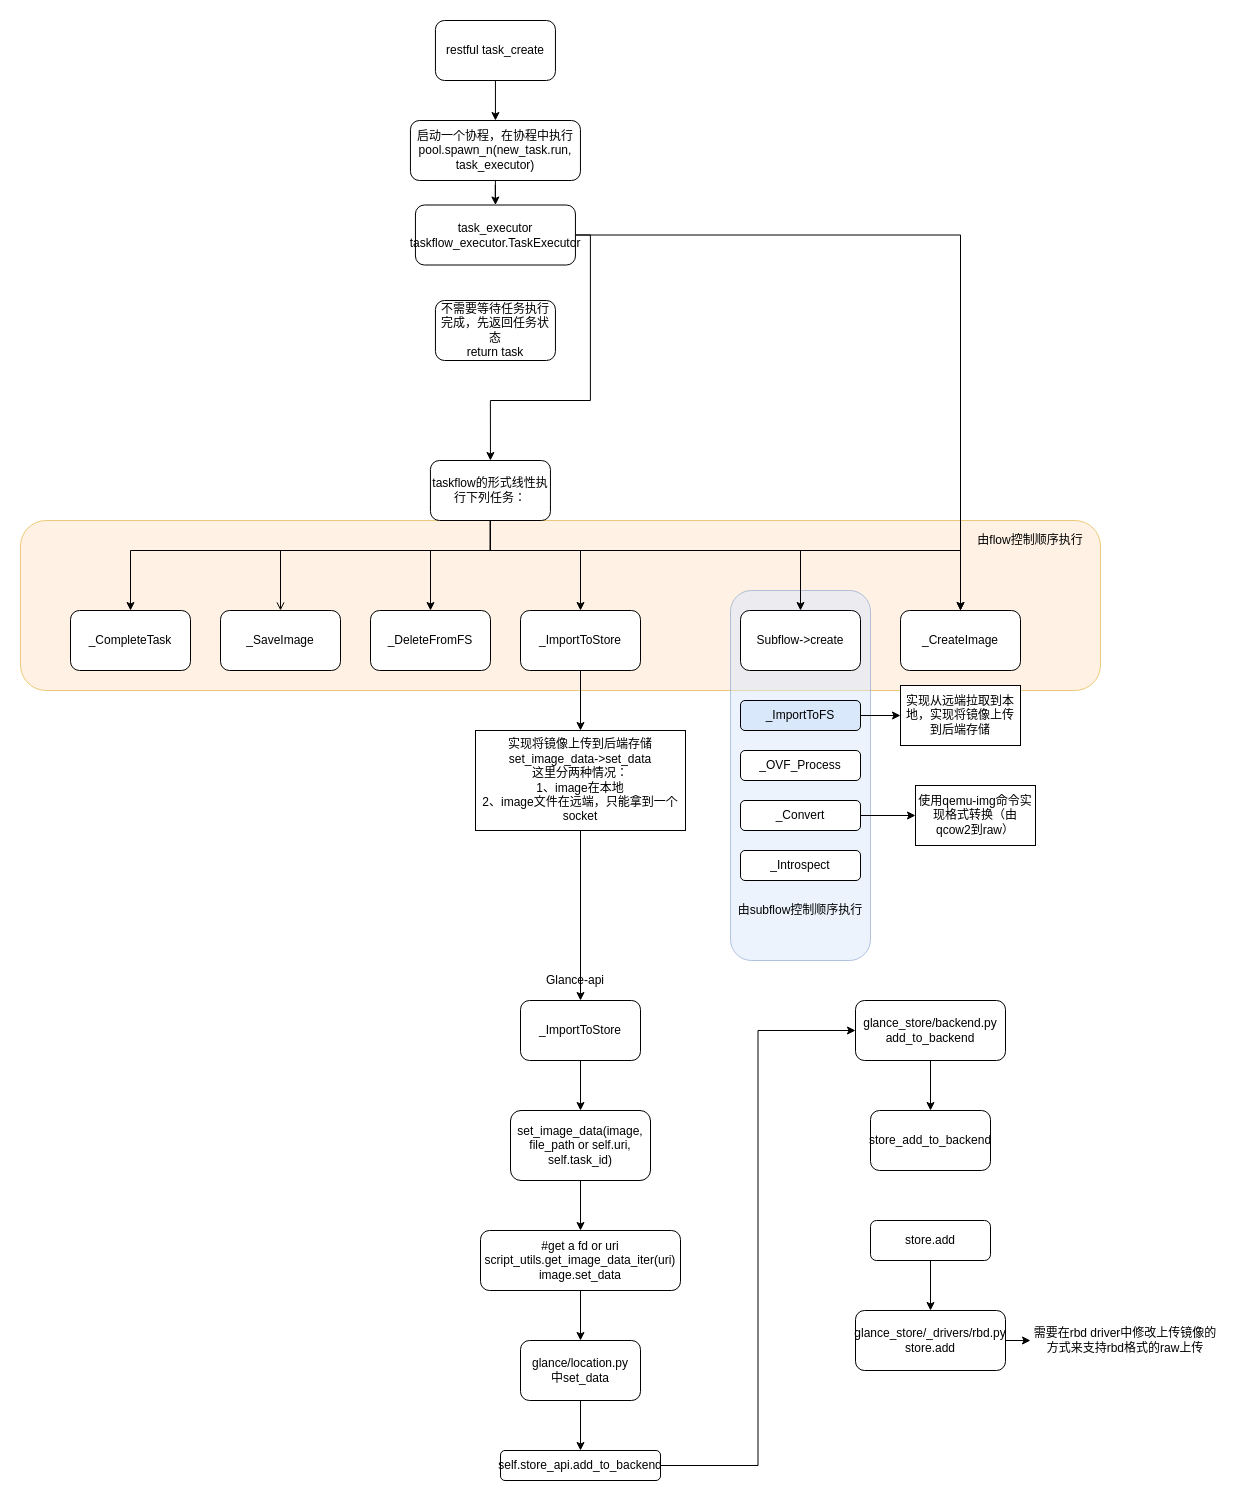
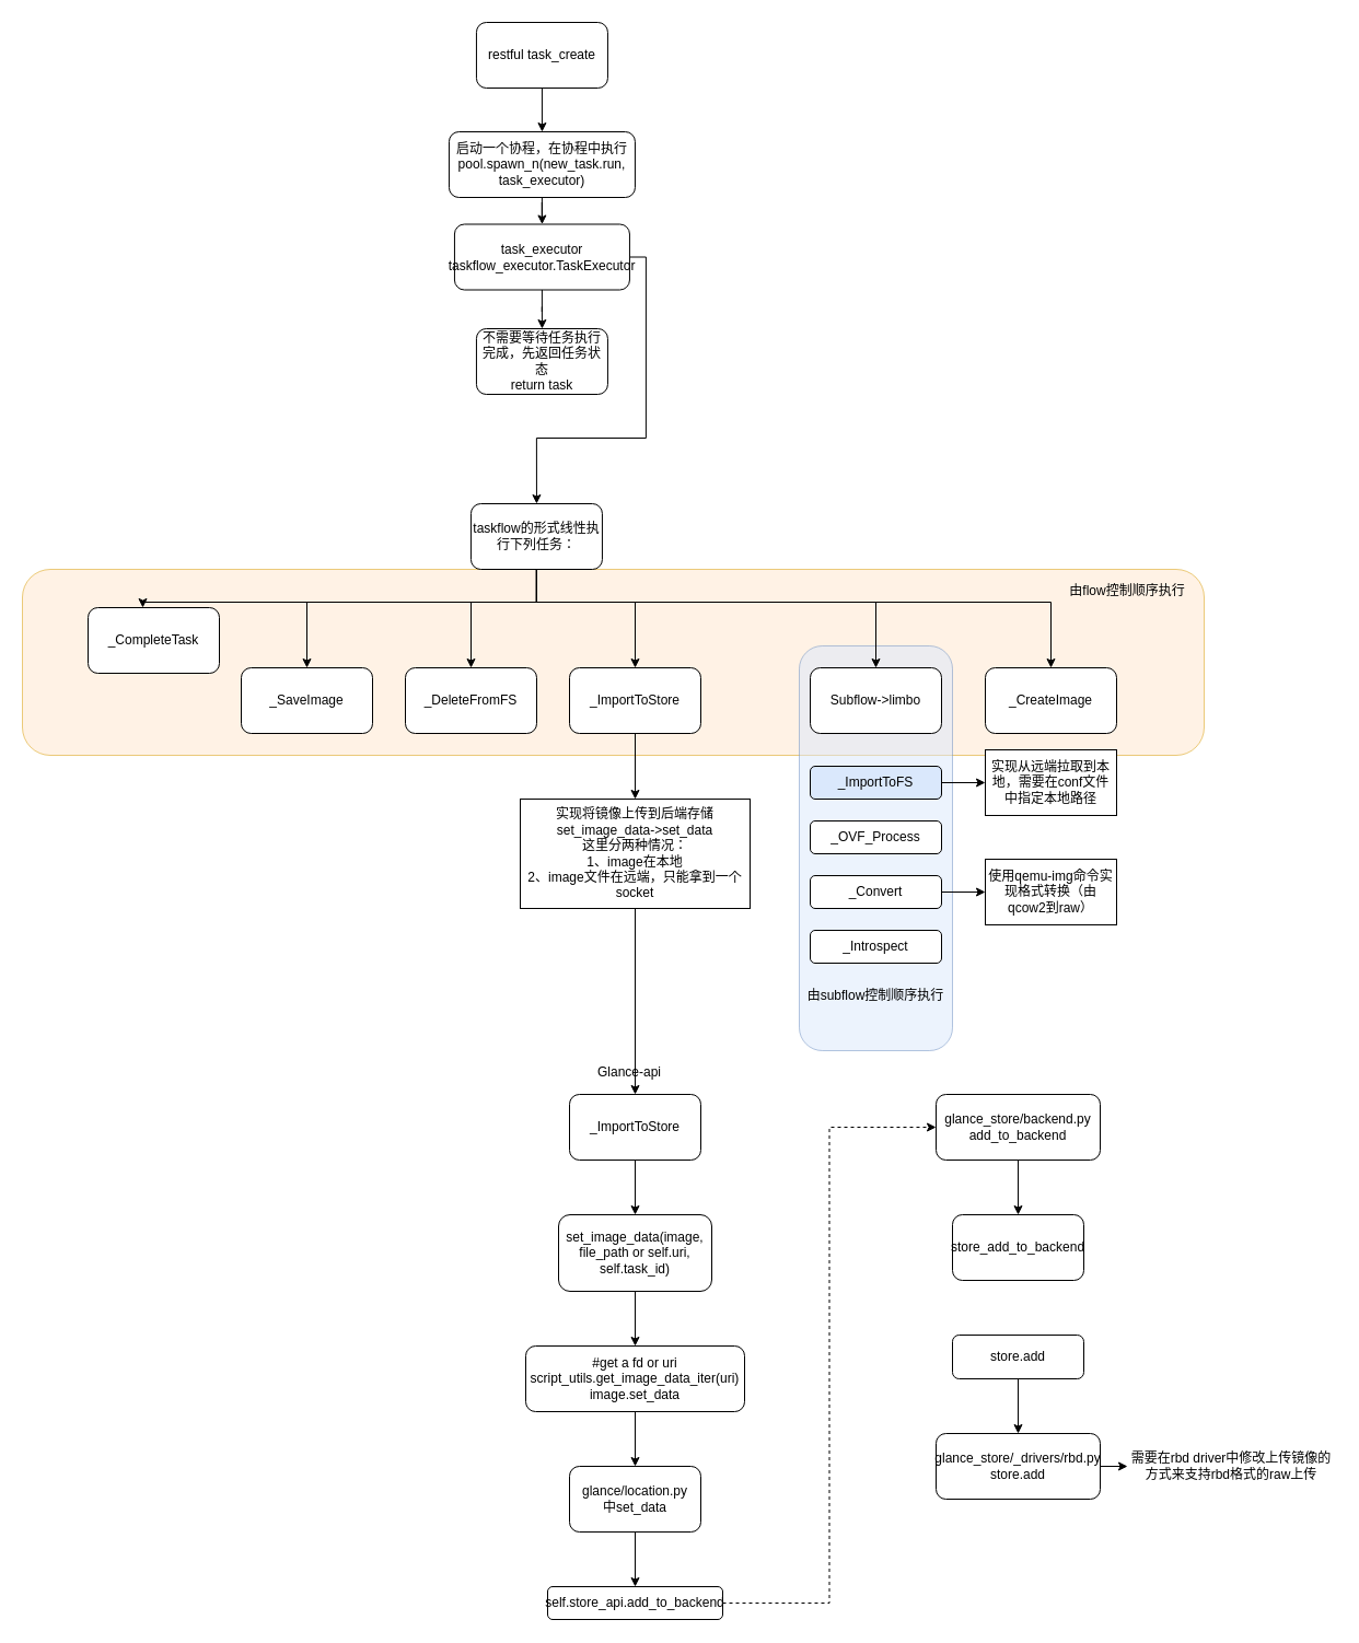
  <mxCell id="0" />
  <mxCell id="1" parent="0" />
  <mxCell id="2" value="" style="rounded=1;whiteSpace=wrap;html=1;opacity=50;fillColor=#ffe6cc;strokeColor=#d79b00;" parent="1" vertex="1"><mxGeometry x="20" y="520" width="1080" height="170" as="geometry" /></mxCell>
  <mxCell id="3" value="" style="rounded=1;whiteSpace=wrap;html=1;opacity=50;fillColor=#dae8fc;strokeColor=#6c8ebf;" parent="1" vertex="1"><mxGeometry x="730" y="590" width="140" height="370" as="geometry" /></mxCell>
  <mxCell id="4" style="edgeStyle=orthogonalEdgeStyle;rounded=0;orthogonalLoop=1;jettySize=auto;html=1;entryX=0.5;entryY=0;entryDx=0;entryDy=0;" parent="1" source="5" target="8" edge="1"><mxGeometry relative="1" as="geometry" /></mxCell>
  <mxCell id="5" value="启动一个协程，在协程中执行&lt;br&gt;pool.spawn_n(new_task.run, task_executor)" style="rounded=1;whiteSpace=wrap;html=1;" parent="1" vertex="1"><mxGeometry x="409.94" y="120" width="170" height="60" as="geometry" /></mxCell>
  <mxCell id="6" style="edgeStyle=orthogonalEdgeStyle;rounded=0;orthogonalLoop=1;jettySize=auto;html=1;entryX=0.5;entryY=0;entryDx=0;entryDy=0;" parent="1" source="8" target="15" edge="1"><mxGeometry relative="1" as="geometry"><Array as="points"><mxPoint x="589.94" y="234" /><mxPoint x="589.94" y="400" /><mxPoint x="489.94" y="400" /></Array></mxGeometry></mxCell>
- <mxCell id="7" style="edgeStyle=orthogonalEdgeStyle;rounded=0;orthogonalLoop=1;jettySize=auto;html=1;" parent="1" source="8" target="16" edge="1"><mxGeometry relative="1" as="geometry" /></mxCell>
+ <mxCell id="7" style="edgeStyle=orthogonalEdgeStyle;rounded=0;orthogonalLoop=1;jettySize=auto;html=1;entryX=0.5;entryY=0;entryDx=0;entryDy=0;" parent="1" source="8" target="35" edge="1"><mxGeometry relative="1" as="geometry" /></mxCell>
  <mxCell id="8" value="task_executor&lt;br&gt;taskflow_executor.TaskExecutor" style="rounded=1;whiteSpace=wrap;html=1;" parent="1" vertex="1"><mxGeometry x="414.94" y="204.5" width="160" height="60" as="geometry" /></mxCell>
  <mxCell id="9" style="edgeStyle=orthogonalEdgeStyle;rounded=0;orthogonalLoop=1;jettySize=auto;html=1;exitX=0.5;exitY=1;exitDx=0;exitDy=0;" parent="1" source="15" target="26" edge="1"><mxGeometry relative="1" as="geometry"><Array as="points"><mxPoint x="490" y="550" /><mxPoint x="130" y="550" /></Array></mxGeometry></mxCell>
  <mxCell id="10" style="edgeStyle=orthogonalEdgeStyle;rounded=0;orthogonalLoop=1;jettySize=auto;html=1;entryX=0.5;entryY=0;entryDx=0;entryDy=0;" parent="1" source="15" target="24" edge="1"><mxGeometry relative="1" as="geometry"><Array as="points"><mxPoint x="490" y="550" /><mxPoint x="430" y="550" /></Array></mxGeometry></mxCell>
- <mxCell id="11" style="edgeStyle=orthogonalEdgeStyle;rounded=0;orthogonalLoop=1;jettySize=auto;html=1;endArrow=open;" parent="1" source="15" target="25" edge="1"><mxGeometry relative="1" as="geometry"><Array as="points"><mxPoint x="490" y="550" /><mxPoint x="280" y="550" /></Array></mxGeometry></mxCell>
+ <mxCell id="11" style="edgeStyle=orthogonalEdgeStyle;rounded=0;orthogonalLoop=1;jettySize=auto;html=1;" parent="1" source="15" target="25" edge="1"><mxGeometry relative="1" as="geometry"><Array as="points"><mxPoint x="490" y="550" /><mxPoint x="280" y="550" /></Array></mxGeometry></mxCell>
  <mxCell id="12" style="edgeStyle=orthogonalEdgeStyle;rounded=0;orthogonalLoop=1;jettySize=auto;html=1;" parent="1" source="15" target="23" edge="1"><mxGeometry relative="1" as="geometry"><Array as="points"><mxPoint x="490" y="550" /><mxPoint x="580" y="550" /></Array></mxGeometry></mxCell>
  <mxCell id="13" style="edgeStyle=orthogonalEdgeStyle;rounded=0;orthogonalLoop=1;jettySize=auto;html=1;entryX=0.5;entryY=0;entryDx=0;entryDy=0;" parent="1" source="15" target="17" edge="1"><mxGeometry relative="1" as="geometry"><Array as="points"><mxPoint x="490" y="550" /><mxPoint x="800" y="550" /></Array></mxGeometry></mxCell>
  <mxCell id="14" style="edgeStyle=orthogonalEdgeStyle;rounded=0;orthogonalLoop=1;jettySize=auto;html=1;" parent="1" source="15" target="16" edge="1"><mxGeometry relative="1" as="geometry"><Array as="points"><mxPoint x="490" y="550" /><mxPoint x="960" y="550" /></Array></mxGeometry></mxCell>
  <mxCell id="15" value="taskflow的形式线性执行下列任务：" style="rounded=1;whiteSpace=wrap;html=1;" parent="1" vertex="1"><mxGeometry x="429.94" y="460" width="120" height="60" as="geometry" /></mxCell>
  <mxCell id="16" value="_CreateImage" style="rounded=1;whiteSpace=wrap;html=1;" parent="1" vertex="1"><mxGeometry x="900" y="610" width="120" height="60" as="geometry" /></mxCell>
- <mxCell id="17" value="Subflow-&amp;gt;create" style="rounded=1;whiteSpace=wrap;html=1;" parent="1" vertex="1"><mxGeometry x="740" y="610" width="120" height="60" as="geometry" /></mxCell>
+ <mxCell id="17" value="Subflow-&amp;gt;limbo" style="rounded=1;whiteSpace=wrap;html=1;" parent="1" vertex="1"><mxGeometry x="740" y="610" width="120" height="60" as="geometry" /></mxCell>
  <mxCell id="18" value="_OVF_Process" style="rounded=1;whiteSpace=wrap;html=1;" parent="1" vertex="1"><mxGeometry x="740" y="750" width="120" height="30" as="geometry" /></mxCell>
  <mxCell id="19" style="edgeStyle=orthogonalEdgeStyle;rounded=0;orthogonalLoop=1;jettySize=auto;html=1;entryX=0;entryY=0.5;entryDx=0;entryDy=0;" parent="1" source="20" target="29" edge="1"><mxGeometry relative="1" as="geometry" /></mxCell>
  <mxCell id="20" value="_Convert" style="rounded=1;whiteSpace=wrap;html=1;" parent="1" vertex="1"><mxGeometry x="740" y="800" width="120" height="30" as="geometry" /></mxCell>
  <mxCell id="21" value="_Introspect" style="rounded=1;whiteSpace=wrap;html=1;" parent="1" vertex="1"><mxGeometry x="740" y="850" width="120" height="30" as="geometry" /></mxCell>
  <mxCell id="22" style="edgeStyle=orthogonalEdgeStyle;rounded=0;orthogonalLoop=1;jettySize=auto;html=1;entryX=0.5;entryY=0;entryDx=0;entryDy=0;" parent="1" source="23" target="32" edge="1"><mxGeometry relative="1" as="geometry" /></mxCell>
  <mxCell id="23" value="_ImportToStore" style="rounded=1;whiteSpace=wrap;html=1;" parent="1" vertex="1"><mxGeometry x="520" y="610" width="120" height="60" as="geometry" /></mxCell>
  <mxCell id="24" value="_DeleteFromFS" style="rounded=1;whiteSpace=wrap;html=1;" parent="1" vertex="1"><mxGeometry x="370" y="610" width="120" height="60" as="geometry" /></mxCell>
  <mxCell id="25" value="_SaveImage" style="rounded=1;whiteSpace=wrap;html=1;" parent="1" vertex="1"><mxGeometry x="220" y="610" width="120" height="60" as="geometry" /></mxCell>
- <mxCell id="26" value="_CompleteTask" style="rounded=1;whiteSpace=wrap;html=1;" parent="1" vertex="1"><mxGeometry x="70" y="610" width="120" height="60" as="geometry" /></mxCell>
+ <mxCell id="26" value="_CompleteTask" style="rounded=1;whiteSpace=wrap;html=1;" parent="1" vertex="1"><mxGeometry x="80" y="555" width="120" height="60" as="geometry" /></mxCell>
  <mxCell id="27" style="edgeStyle=orthogonalEdgeStyle;rounded=0;orthogonalLoop=1;jettySize=auto;html=1;entryX=0;entryY=0.5;entryDx=0;entryDy=0;" parent="1" source="28" target="30" edge="1"><mxGeometry relative="1" as="geometry" /></mxCell>
  <mxCell id="28" value="_ImportToFS" style="rounded=1;whiteSpace=wrap;html=1;fillColor=#dae8fc;" parent="1" vertex="1"><mxGeometry x="740" y="700" width="120" height="30" as="geometry" /></mxCell>
- <mxCell id="29" value="使用qemu-img命令实现格式转换（由qcow2到raw）" style="rounded=0;whiteSpace=wrap;html=1;" parent="1" vertex="1"><mxGeometry x="915" y="785" width="120" height="60" as="geometry" /></mxCell>
- <mxCell id="30" value="实现从远端拉取到本地，实现将镜像上传到后端存储" style="rounded=0;whiteSpace=wrap;html=1;" parent="1" vertex="1"><mxGeometry x="900" y="685" width="120" height="60" as="geometry" /></mxCell>
+ <mxCell id="29" value="使用qemu-img命令实现格式转换（由qcow2到raw）" style="rounded=0;whiteSpace=wrap;html=1;" parent="1" vertex="1"><mxGeometry x="900" y="785" width="120" height="60" as="geometry" /></mxCell>
+ <mxCell id="30" value="实现从远端拉取到本地，需要在conf文件中指定本地路径" style="rounded=0;whiteSpace=wrap;html=1;" parent="1" vertex="1"><mxGeometry x="900" y="685" width="120" height="60" as="geometry" /></mxCell>
  <mxCell id="31" style="edgeStyle=orthogonalEdgeStyle;rounded=0;orthogonalLoop=1;jettySize=auto;html=1;entryX=0.5;entryY=0;entryDx=0;entryDy=0;" edge="1" parent="1" source="32" target="39"><mxGeometry relative="1" as="geometry" /></mxCell>
  <mxCell id="32" value="实现将镜像上传到后端存储&lt;br&gt;set_image_data-&amp;gt;set_data&lt;br&gt;这里分两种情况：&lt;br&gt;1、image在本地&lt;br&gt;2、image文件在远端，只能拿到一个socket" style="rounded=0;whiteSpace=wrap;html=1;" parent="1" vertex="1"><mxGeometry x="475" y="730" width="210" height="100" as="geometry" /></mxCell>
  <mxCell id="33" style="edgeStyle=orthogonalEdgeStyle;rounded=0;orthogonalLoop=1;jettySize=auto;html=1;entryX=0.5;entryY=0;entryDx=0;entryDy=0;" parent="1" source="34" target="5" edge="1"><mxGeometry relative="1" as="geometry" /></mxCell>
  <mxCell id="34" value="restful task_create" style="rounded=1;whiteSpace=wrap;html=1;" parent="1" vertex="1"><mxGeometry x="434.94" y="20" width="120" height="60" as="geometry" /></mxCell>
  <mxCell id="35" value="不需要等待任务执行完成，先返回任务状态&lt;br&gt;return task" style="rounded=1;whiteSpace=wrap;html=1;" parent="1" vertex="1"><mxGeometry x="434.94" y="300" width="120" height="60" as="geometry" /></mxCell>
  <mxCell id="36" value="由flow控制顺序执行" style="text;html=1;strokeColor=none;fillColor=none;align=center;verticalAlign=middle;whiteSpace=wrap;rounded=0;opacity=50;" parent="1" vertex="1"><mxGeometry x="970" y="530" width="120" height="20" as="geometry" /></mxCell>
  <mxCell id="37" value="由subflow控制顺序执行" style="text;html=1;strokeColor=none;fillColor=none;align=center;verticalAlign=middle;whiteSpace=wrap;rounded=0;opacity=50;" parent="1" vertex="1"><mxGeometry x="730" y="900" width="140" height="20" as="geometry" /></mxCell>
  <mxCell id="38" style="edgeStyle=orthogonalEdgeStyle;rounded=0;orthogonalLoop=1;jettySize=auto;html=1;entryX=0.5;entryY=0;entryDx=0;entryDy=0;" edge="1" parent="1" source="39" target="41"><mxGeometry relative="1" as="geometry" /></mxCell>
  <mxCell id="39" value="&lt;span&gt;_ImportToStore&lt;/span&gt;" style="rounded=1;whiteSpace=wrap;html=1;" vertex="1" parent="1"><mxGeometry x="520" y="1000" width="120" height="60" as="geometry" /></mxCell>
  <mxCell id="40" style="edgeStyle=orthogonalEdgeStyle;rounded=0;orthogonalLoop=1;jettySize=auto;html=1;entryX=0.5;entryY=0;entryDx=0;entryDy=0;" edge="1" parent="1" source="41" target="43"><mxGeometry relative="1" as="geometry" /></mxCell>
  <mxCell id="41" value="set_image_data(image, file_path or self.uri, self.task_id)" style="rounded=1;whiteSpace=wrap;html=1;" vertex="1" parent="1"><mxGeometry x="510" y="1110" width="140" height="70" as="geometry" /></mxCell>
  <mxCell id="42" style="edgeStyle=orthogonalEdgeStyle;rounded=0;orthogonalLoop=1;jettySize=auto;html=1;entryX=0.5;entryY=0;entryDx=0;entryDy=0;" edge="1" parent="1" source="43" target="45"><mxGeometry relative="1" as="geometry" /></mxCell>
  <mxCell id="43" value="#get a fd or uri&lt;br&gt;script_utils.get_image_data_iter(uri)&lt;br&gt;image.set_data" style="rounded=1;whiteSpace=wrap;html=1;" vertex="1" parent="1"><mxGeometry x="480" y="1230" width="200" height="60" as="geometry" /></mxCell>
  <mxCell id="44" style="edgeStyle=orthogonalEdgeStyle;rounded=0;orthogonalLoop=1;jettySize=auto;html=1;entryX=0.5;entryY=0;entryDx=0;entryDy=0;" edge="1" parent="1" source="45" target="47"><mxGeometry relative="1" as="geometry" /></mxCell>
  <mxCell id="45" value="glance/location.py&lt;br&gt;中set_data" style="rounded=1;whiteSpace=wrap;html=1;" vertex="1" parent="1"><mxGeometry x="520" y="1340" width="120" height="60" as="geometry" /></mxCell>
- <mxCell id="46" style="edgeStyle=orthogonalEdgeStyle;rounded=0;orthogonalLoop=1;jettySize=auto;html=1;entryX=0;entryY=0.5;entryDx=0;entryDy=0;" edge="1" parent="1" source="47" target="49"><mxGeometry relative="1" as="geometry" /></mxCell>
+ <mxCell id="46" style="edgeStyle=orthogonalEdgeStyle;rounded=0;orthogonalLoop=1;jettySize=auto;html=1;entryX=0;entryY=0.5;entryDx=0;entryDy=0;dashed=1;" edge="1" parent="1" source="47" target="49"><mxGeometry relative="1" as="geometry" /></mxCell>
  <mxCell id="47" value="self.store_api.add_to_backend" style="rounded=1;whiteSpace=wrap;html=1;" vertex="1" parent="1"><mxGeometry x="500" y="1450" width="160" height="30" as="geometry" /></mxCell>
  <mxCell id="48" value="" style="edgeStyle=orthogonalEdgeStyle;rounded=0;orthogonalLoop=1;jettySize=auto;html=1;" edge="1" parent="1" source="49" target="51"><mxGeometry relative="1" as="geometry" /></mxCell>
  <mxCell id="49" value="glance_store/backend.py&lt;br&gt;add_to_backend" style="rounded=1;whiteSpace=wrap;html=1;" vertex="1" parent="1"><mxGeometry x="855" y="1000" width="150" height="60" as="geometry" /></mxCell>
  <mxCell id="50" value="Glance-api" style="text;html=1;strokeColor=none;fillColor=none;align=center;verticalAlign=middle;whiteSpace=wrap;rounded=0;" vertex="1" parent="1"><mxGeometry x="525" y="970" width="100" height="20" as="geometry" /></mxCell>
  <mxCell id="51" value="store_add_to_backend" style="rounded=1;whiteSpace=wrap;html=1;" vertex="1" parent="1"><mxGeometry x="870" y="1110" width="120" height="60" as="geometry" /></mxCell>
  <mxCell id="52" style="edgeStyle=orthogonalEdgeStyle;rounded=0;orthogonalLoop=1;jettySize=auto;html=1;entryX=0.5;entryY=0;entryDx=0;entryDy=0;" edge="1" parent="1" source="53" target="55"><mxGeometry relative="1" as="geometry" /></mxCell>
  <mxCell id="53" value="store.add" style="rounded=1;whiteSpace=wrap;html=1;" vertex="1" parent="1"><mxGeometry x="870" y="1220" width="120" height="40" as="geometry" /></mxCell>
  <mxCell id="54" style="edgeStyle=orthogonalEdgeStyle;rounded=0;orthogonalLoop=1;jettySize=auto;html=1;entryX=0;entryY=0.5;entryDx=0;entryDy=0;" edge="1" parent="1" source="55" target="56"><mxGeometry relative="1" as="geometry" /></mxCell>
  <mxCell id="55" value="glance_store/_drivers/rbd.py&lt;br&gt;store.add" style="rounded=1;whiteSpace=wrap;html=1;" vertex="1" parent="1"><mxGeometry x="855" y="1310" width="150" height="60" as="geometry" /></mxCell>
  <mxCell id="56" value="需要在rbd driver中修改上传镜像的方式来支持rbd格式的raw上传" style="text;html=1;strokeColor=none;fillColor=none;align=center;verticalAlign=middle;whiteSpace=wrap;rounded=0;" vertex="1" parent="1"><mxGeometry x="1030" y="1330" width="190" height="20" as="geometry" /></mxCell>
